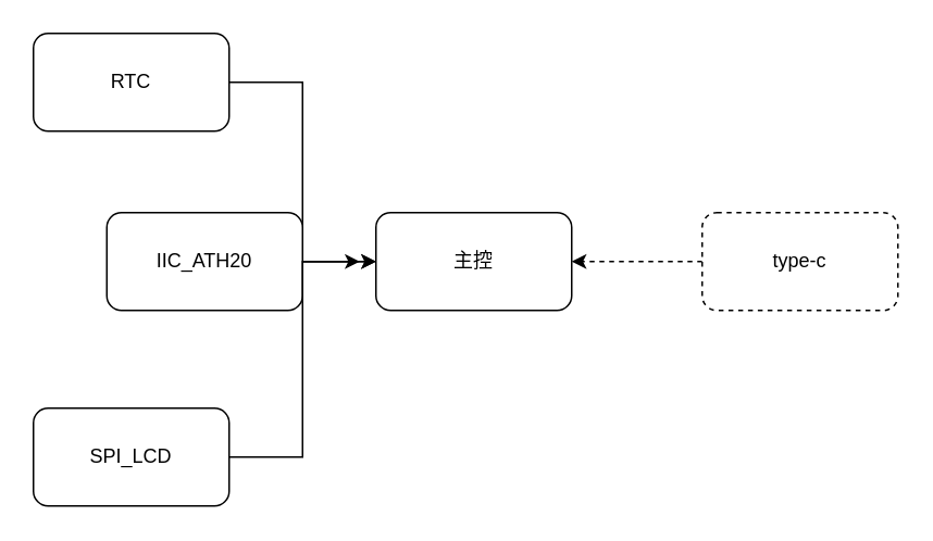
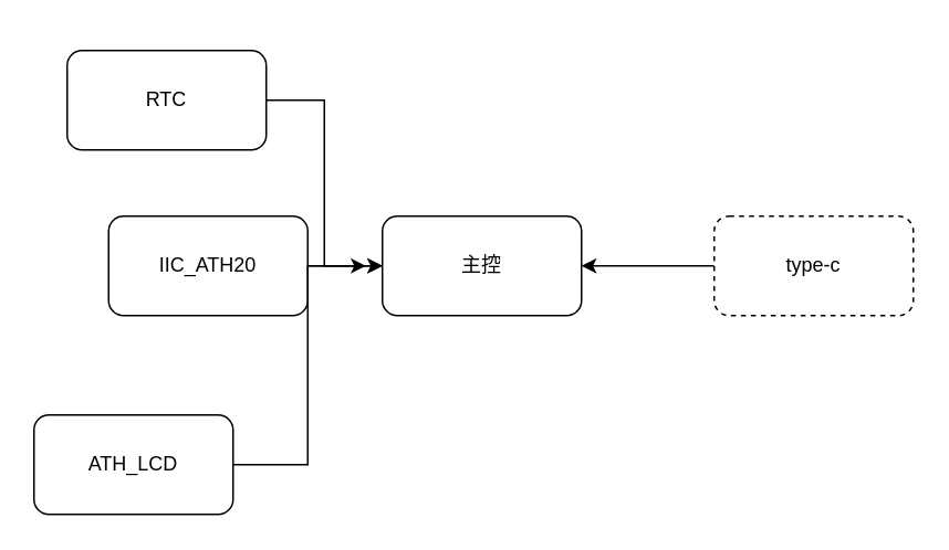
  <mxCell id="0" />
  <mxCell id="1" parent="0" />
  <mxCell id="2" value="主控" style="rounded=1;whiteSpace=wrap;html=1;" vertex="1" parent="1"><mxGeometry x="230" y="130" width="120" height="60" as="geometry" /></mxCell>
  <mxCell id="3" style="edgeStyle=orthogonalEdgeStyle;rounded=0;orthogonalLoop=1;jettySize=auto;html=1;exitX=1;exitY=0.5;exitDx=0;exitDy=0;entryX=0;entryY=0.5;entryDx=0;entryDy=0;" edge="1" parent="1" source="4" target="2"><mxGeometry relative="1" as="geometry" /></mxCell>
- <mxCell id="4" value="RTC" style="rounded=1;whiteSpace=wrap;html=1;" vertex="1" parent="1"><mxGeometry x="20" y="20" width="120" height="60" as="geometry" /></mxCell>
+ <mxCell id="4" value="RTC" style="rounded=1;whiteSpace=wrap;html=1;" vertex="1" parent="1"><mxGeometry x="40" y="30" width="120" height="60" as="geometry" /></mxCell>
  <mxCell id="5" style="edgeStyle=orthogonalEdgeStyle;rounded=0;orthogonalLoop=1;jettySize=auto;html=1;exitX=1;exitY=0.5;exitDx=0;exitDy=0;" edge="1" parent="1" source="6"><mxGeometry relative="1" as="geometry"><mxPoint x="220" y="160" as="targetPoint" /></mxGeometry></mxCell>
  <mxCell id="6" value="IIC_ATH20" style="rounded=1;whiteSpace=wrap;html=1;" vertex="1" parent="1"><mxGeometry x="65" y="130" width="120" height="60" as="geometry" /></mxCell>
  <mxCell id="7" style="edgeStyle=orthogonalEdgeStyle;rounded=0;orthogonalLoop=1;jettySize=auto;html=1;exitX=1;exitY=0.5;exitDx=0;exitDy=0;entryX=0;entryY=0.5;entryDx=0;entryDy=0;" edge="1" parent="1" source="8" target="2"><mxGeometry relative="1" as="geometry" /></mxCell>
- <mxCell id="8" value="SPI_LCD" style="rounded=1;whiteSpace=wrap;html=1;" vertex="1" parent="1"><mxGeometry x="20" y="250" width="120" height="60" as="geometry" /></mxCell>
- <mxCell id="9" style="edgeStyle=orthogonalEdgeStyle;rounded=0;orthogonalLoop=1;jettySize=auto;html=1;exitX=0;exitY=0.5;exitDx=0;exitDy=0;entryX=1;entryY=0.5;entryDx=0;entryDy=0;dashed=1;" edge="1" parent="1" source="10" target="2"><mxGeometry relative="1" as="geometry" /></mxCell>
+ <mxCell id="8" value="ATH_LCD" style="rounded=1;whiteSpace=wrap;html=1;" vertex="1" parent="1"><mxGeometry x="20" y="250" width="120" height="60" as="geometry" /></mxCell>
+ <mxCell id="9" style="edgeStyle=orthogonalEdgeStyle;rounded=0;orthogonalLoop=1;jettySize=auto;html=1;exitX=0;exitY=0.5;exitDx=0;exitDy=0;entryX=1;entryY=0.5;entryDx=0;entryDy=0;" edge="1" parent="1" source="10" target="2"><mxGeometry relative="1" as="geometry" /></mxCell>
  <mxCell id="10" value="type-c" style="rounded=1;whiteSpace=wrap;html=1;dashed=1;" vertex="1" parent="1"><mxGeometry x="430" y="130" width="120" height="60" as="geometry" /></mxCell>
